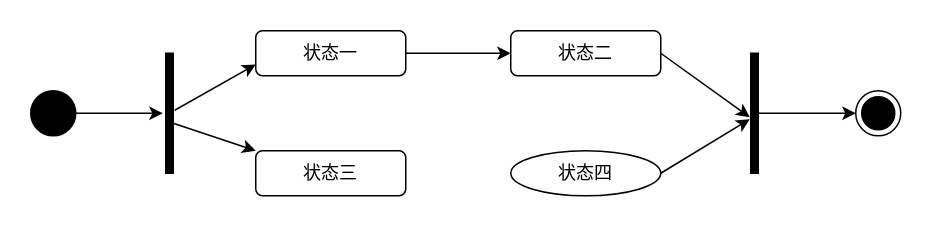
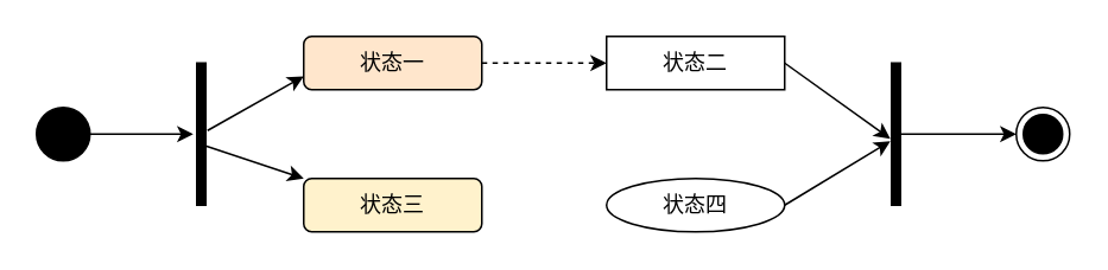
  <mxCell id="0" />
  <mxCell id="1" parent="0" />
  <mxCell id="2" value="" style="ellipse;fillColor=strokeColor;html=1;" vertex="1" parent="1"><mxGeometry x="20" y="60" width="30" height="30" as="geometry" /></mxCell>
  <mxCell id="3" value="" style="html=1;points=[];perimeter=orthogonalPerimeter;fillColor=strokeColor;" vertex="1" parent="1"><mxGeometry x="110" y="35" width="5" height="80" as="geometry" /></mxCell>
- <mxCell id="4" style="edgeStyle=orthogonalEdgeStyle;rounded=0;orthogonalLoop=1;jettySize=auto;html=1;exitX=1;exitY=0.5;exitDx=0;exitDy=0;" edge="1" parent="1" source="5" target="7"><mxGeometry relative="1" as="geometry" /></mxCell>
- <mxCell id="5" value="状态一" style="rounded=1;whiteSpace=wrap;html=1;" vertex="1" parent="1"><mxGeometry x="170" y="20" width="100" height="30" as="geometry" /></mxCell>
- <mxCell id="6" value="状态三" style="rounded=1;whiteSpace=wrap;html=1;" vertex="1" parent="1"><mxGeometry x="170" y="100" width="100" height="30" as="geometry" /></mxCell>
- <mxCell id="7" value="状态二" style="rounded=1;whiteSpace=wrap;html=1;" vertex="1" parent="1"><mxGeometry x="340" y="20" width="100" height="30" as="geometry" /></mxCell>
+ <mxCell id="4" style="edgeStyle=orthogonalEdgeStyle;rounded=0;orthogonalLoop=1;jettySize=auto;html=1;exitX=1;exitY=0.5;exitDx=0;exitDy=0;dashed=1;" edge="1" parent="1" source="5" target="7"><mxGeometry relative="1" as="geometry" /></mxCell>
+ <mxCell id="5" value="状态一" style="rounded=1;whiteSpace=wrap;html=1;fillColor=#ffe6cc;" vertex="1" parent="1"><mxGeometry x="170" y="20" width="100" height="30" as="geometry" /></mxCell>
+ <mxCell id="6" value="状态三" style="rounded=1;whiteSpace=wrap;html=1;fillColor=#fff2cc;" vertex="1" parent="1"><mxGeometry x="170" y="100" width="100" height="30" as="geometry" /></mxCell>
+ <mxCell id="7" value="状态二" style="whiteSpace=wrap;html=1;rounded=0;" vertex="1" parent="1"><mxGeometry x="340" y="20" width="100" height="30" as="geometry" /></mxCell>
  <mxCell id="8" value="状态四" style="ellipse;whiteSpace=wrap;html=1;" vertex="1" parent="1"><mxGeometry x="340" y="100" width="100" height="30" as="geometry" /></mxCell>
  <mxCell id="9" style="edgeStyle=orthogonalEdgeStyle;rounded=0;orthogonalLoop=1;jettySize=auto;html=1;exitX=1;exitY=0.5;exitDx=0;exitDy=0;entryX=-0.4;entryY=0.5;entryDx=0;entryDy=0;entryPerimeter=0;" edge="1" parent="1" source="2" target="3"><mxGeometry relative="1" as="geometry" /></mxCell>
  <mxCell id="10" value="" style="endArrow=classic;html=1;rounded=0;entryX=0;entryY=0.75;entryDx=0;entryDy=0;exitX=1.2;exitY=0.475;exitDx=0;exitDy=0;exitPerimeter=0;" edge="1" parent="1" source="3" target="5"><mxGeometry width="50" height="50" relative="1" as="geometry"><mxPoint x="115" y="80" as="sourcePoint" /><mxPoint x="165" y="30" as="targetPoint" /></mxGeometry></mxCell>
  <mxCell id="11" value="" style="endArrow=classic;html=1;rounded=0;entryX=0;entryY=0;entryDx=0;entryDy=0;exitX=0;exitY=0.563;exitDx=0;exitDy=0;exitPerimeter=0;" edge="1" parent="1" source="3" target="6"><mxGeometry width="50" height="50" relative="1" as="geometry"><mxPoint x="116" y="80.5" as="sourcePoint" /><mxPoint x="170" y="50.5" as="targetPoint" /></mxGeometry></mxCell>
  <mxCell id="12" style="edgeStyle=orthogonalEdgeStyle;rounded=0;orthogonalLoop=1;jettySize=auto;html=1;entryX=0;entryY=0.5;entryDx=0;entryDy=0;" edge="1" parent="1" source="13" target="16"><mxGeometry relative="1" as="geometry" /></mxCell>
  <mxCell id="13" value="" style="html=1;points=[];perimeter=orthogonalPerimeter;fillColor=strokeColor;" vertex="1" parent="1"><mxGeometry x="500" y="35" width="5" height="80" as="geometry" /></mxCell>
  <mxCell id="14" style="rounded=0;orthogonalLoop=1;jettySize=auto;html=1;exitX=1;exitY=0.5;exitDx=0;exitDy=0;entryX=-0.133;entryY=0.55;entryDx=0;entryDy=0;entryPerimeter=0;" edge="1" parent="1" source="8" target="13"><mxGeometry relative="1" as="geometry" /></mxCell>
  <mxCell id="15" style="rounded=0;orthogonalLoop=1;jettySize=auto;html=1;exitX=1;exitY=0.5;exitDx=0;exitDy=0;entryX=-0.133;entryY=0.533;entryDx=0;entryDy=0;entryPerimeter=0;" edge="1" parent="1" source="7" target="13"><mxGeometry relative="1" as="geometry" /></mxCell>
  <mxCell id="16" value="" style="ellipse;html=1;shape=endState;fillColor=strokeColor;" vertex="1" parent="1"><mxGeometry x="570" y="60" width="30" height="30" as="geometry" /></mxCell>
